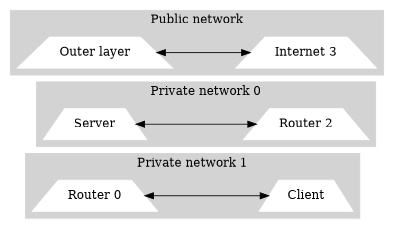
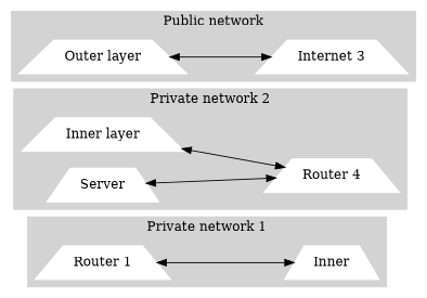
  digraph {
    rankdir=RL
    node [color=white shape=trapezium style=filled]
    edge [dir=both minlen=2]
-   n1 [label="Router 0"]
-   n2 [label=Client]
-   n3 [label="Router 2"]
+   n1 [label="Router 1"]
+   n2 [label=Inner]
+   n3 [label="Router 4"]
    n4 [label=Server]
+   n5 [label="Inner layer"]
    n6 [label="Internet 3"]
    n7 [label="Outer layer"]
    subgraph cluster_1 {
      color=lightgrey
      label="Private network 1"
      style=filled
      n1
      n2
    }
    subgraph cluster_2 {
      color=white
    }
    subgraph cluster_3 {
      color=lightgrey
-     label="Private network 0"
+     label="Private network 2"
      style=filled
      n3
      n4
+     n5
    }
    subgraph cluster_4 {
      color=lightgrey
      label="Public network"
      style=filled
      n6
      n7
    }
    n2 -> n1
    n3 -> n4
+   n3 -> n5
    n6 -> n7
  }
